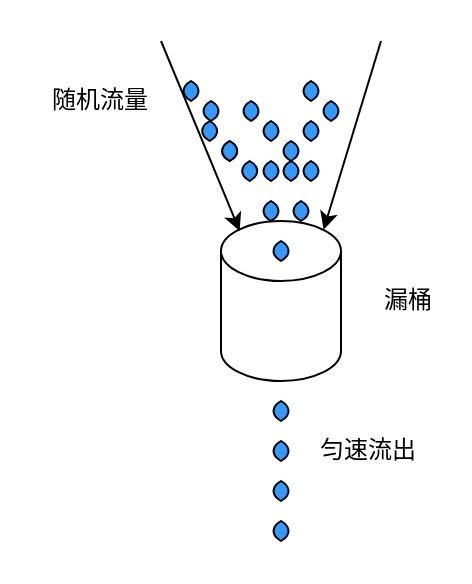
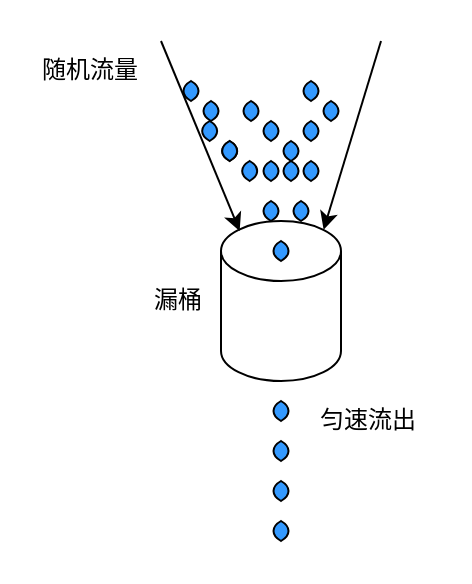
  <mxCell id="0" />
  <mxCell id="1" parent="0" />
  <mxCell id="2" value="" style="shape=cylinder3;whiteSpace=wrap;html=1;boundedLbl=1;backgroundOutline=1;size=15;" parent="1" vertex="1"><mxGeometry x="110" y="110" width="60" height="80" as="geometry" /></mxCell>
  <mxCell id="3" value="" style="whiteSpace=wrap;html=1;shape=mxgraph.basic.pointed_oval;fillColor=#3399FF;" parent="1" vertex="1"><mxGeometry x="109.33" y="70" width="10" height="10" as="geometry" /></mxCell>
  <mxCell id="4" value="" style="whiteSpace=wrap;html=1;shape=mxgraph.basic.pointed_oval;fillColor=#3399FF;" parent="1" vertex="1"><mxGeometry x="119.33" y="80" width="10" height="10" as="geometry" /></mxCell>
  <mxCell id="5" value="" style="whiteSpace=wrap;html=1;shape=mxgraph.basic.pointed_oval;fillColor=#3399FF;" parent="1" vertex="1"><mxGeometry x="130" y="100" width="10" height="10" as="geometry" /></mxCell>
  <mxCell id="6" value="" style="whiteSpace=wrap;html=1;shape=mxgraph.basic.pointed_oval;fillColor=#3399FF;" parent="1" vertex="1"><mxGeometry x="150" y="40" width="10" height="10" as="geometry" /></mxCell>
  <mxCell id="7" value="" style="whiteSpace=wrap;html=1;shape=mxgraph.basic.pointed_oval;fillColor=#3399FF;" parent="1" vertex="1"><mxGeometry x="90" y="40" width="10" height="10" as="geometry" /></mxCell>
  <mxCell id="8" value="" style="whiteSpace=wrap;html=1;shape=mxgraph.basic.pointed_oval;fillColor=#3399FF;" parent="1" vertex="1"><mxGeometry x="130" y="60" width="10" height="10" as="geometry" /></mxCell>
  <mxCell id="9" value="" style="whiteSpace=wrap;html=1;shape=mxgraph.basic.pointed_oval;fillColor=#3399FF;" parent="1" vertex="1"><mxGeometry x="135" y="120" width="10" height="10" as="geometry" /></mxCell>
  <mxCell id="10" value="" style="whiteSpace=wrap;html=1;shape=mxgraph.basic.pointed_oval;fillColor=#3399FF;" parent="1" vertex="1"><mxGeometry x="99.33" y="60" width="10" height="10" as="geometry" /></mxCell>
  <mxCell id="11" value="" style="whiteSpace=wrap;html=1;shape=mxgraph.basic.pointed_oval;fillColor=#3399FF;" parent="1" vertex="1"><mxGeometry x="130" y="80" width="10" height="10" as="geometry" /></mxCell>
  <mxCell id="12" value="" style="whiteSpace=wrap;html=1;shape=mxgraph.basic.pointed_oval;fillColor=#3399FF;" parent="1" vertex="1"><mxGeometry x="140" y="80" width="10" height="10" as="geometry" /></mxCell>
  <mxCell id="13" value="" style="whiteSpace=wrap;html=1;shape=mxgraph.basic.pointed_oval;fillColor=#3399FF;" parent="1" vertex="1"><mxGeometry x="135" y="200" width="10" height="10" as="geometry" /></mxCell>
  <mxCell id="14" value="" style="whiteSpace=wrap;html=1;shape=mxgraph.basic.pointed_oval;fillColor=#3399FF;" parent="1" vertex="1"><mxGeometry x="135" y="220" width="10" height="10" as="geometry" /></mxCell>
  <mxCell id="15" value="" style="whiteSpace=wrap;html=1;shape=mxgraph.basic.pointed_oval;fillColor=#3399FF;" parent="1" vertex="1"><mxGeometry x="135" y="240" width="10" height="10" as="geometry" /></mxCell>
  <mxCell id="16" value="" style="whiteSpace=wrap;html=1;shape=mxgraph.basic.pointed_oval;fillColor=#3399FF;" parent="1" vertex="1"><mxGeometry x="135" y="260" width="10" height="10" as="geometry" /></mxCell>
  <mxCell id="17" value="" style="whiteSpace=wrap;html=1;shape=mxgraph.basic.pointed_oval;fillColor=#3399FF;" parent="1" vertex="1"><mxGeometry x="150" y="60" width="10" height="10" as="geometry" /></mxCell>
  <mxCell id="18" value="" style="whiteSpace=wrap;html=1;shape=mxgraph.basic.pointed_oval;fillColor=#3399FF;" parent="1" vertex="1"><mxGeometry x="150" y="80" width="10" height="10" as="geometry" /></mxCell>
  <mxCell id="19" value="" style="whiteSpace=wrap;html=1;shape=mxgraph.basic.pointed_oval;fillColor=#3399FF;" parent="1" vertex="1"><mxGeometry x="145" y="100" width="10" height="10" as="geometry" /></mxCell>
  <mxCell id="20" value="" style="endArrow=classic;html=1;entryX=0.855;entryY=0;entryDx=0;entryDy=4.35;entryPerimeter=0;" parent="1" target="2" edge="1"><mxGeometry width="50" height="50" relative="1" as="geometry"><mxPoint x="190" y="20" as="sourcePoint" /><mxPoint x="154" y="115" as="targetPoint" /></mxGeometry></mxCell>
  <mxCell id="21" value="" style="endArrow=classic;html=1;entryX=0.855;entryY=0;entryDx=0;entryDy=4.35;entryPerimeter=0;" parent="1" edge="1"><mxGeometry width="50" height="50" relative="1" as="geometry"><mxPoint x="80" y="20" as="sourcePoint" /><mxPoint x="119.33" y="115" as="targetPoint" /></mxGeometry></mxCell>
  <mxCell id="22" value="" style="whiteSpace=wrap;html=1;shape=mxgraph.basic.pointed_oval;fillColor=#3399FF;" parent="1" vertex="1"><mxGeometry x="109.33" y="70" width="10" height="10" as="geometry" /></mxCell>
  <mxCell id="23" value="" style="whiteSpace=wrap;html=1;shape=mxgraph.basic.pointed_oval;fillColor=#3399FF;" parent="1" vertex="1"><mxGeometry x="160" y="50" width="10" height="10" as="geometry" /></mxCell>
- <mxCell id="24" value="漏桶" style="text;html=1;strokeColor=none;fillColor=none;align=center;verticalAlign=middle;whiteSpace=wrap;rounded=0;" parent="1" vertex="1"><mxGeometry x="184.33" y="140" width="40" height="20" as="geometry" /></mxCell>
- <mxCell id="25" value="随机流量" style="text;html=1;strokeColor=none;fillColor=none;align=center;verticalAlign=middle;whiteSpace=wrap;rounded=0;" parent="1" vertex="1"><mxGeometry x="20" y="40" width="60" height="20" as="geometry" /></mxCell>
+ <mxCell id="24" value="漏桶" style="text;html=1;strokeColor=none;fillColor=none;align=center;verticalAlign=middle;whiteSpace=wrap;rounded=0;" parent="1" vertex="1"><mxGeometry x="69.33" y="140" width="40" height="20" as="geometry" /></mxCell>
+ <mxCell id="25" value="随机流量" style="text;html=1;strokeColor=none;fillColor=none;align=center;verticalAlign=middle;whiteSpace=wrap;rounded=0;" parent="1" vertex="1"><mxGeometry x="15" y="25" width="60" height="20" as="geometry" /></mxCell>
  <mxCell id="26" value="" style="whiteSpace=wrap;html=1;shape=mxgraph.basic.pointed_oval;fillColor=#3399FF;" parent="1" vertex="1"><mxGeometry x="140" y="70" width="10" height="10" as="geometry" /></mxCell>
  <mxCell id="27" value="" style="whiteSpace=wrap;html=1;shape=mxgraph.basic.pointed_oval;fillColor=#3399FF;" parent="1" vertex="1"><mxGeometry x="100" y="50" width="10" height="10" as="geometry" /></mxCell>
  <mxCell id="28" value="" style="whiteSpace=wrap;html=1;shape=mxgraph.basic.pointed_oval;fillColor=#3399FF;" parent="1" vertex="1"><mxGeometry x="120" y="50" width="10" height="10" as="geometry" /></mxCell>
- <mxCell id="29" value="匀速流出" style="text;html=1;strokeColor=none;fillColor=none;align=center;verticalAlign=middle;whiteSpace=wrap;rounded=0;" parent="1" vertex="1"><mxGeometry x="154" y="215" width="60" height="20" as="geometry" /></mxCell>
+ <mxCell id="29" value="匀速流出" style="text;html=1;strokeColor=none;fillColor=none;align=center;verticalAlign=middle;whiteSpace=wrap;rounded=0;" parent="1" vertex="1"><mxGeometry x="154" y="200" width="60" height="20" as="geometry" /></mxCell>
